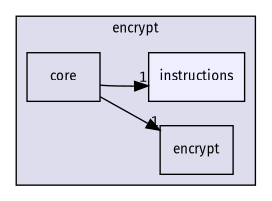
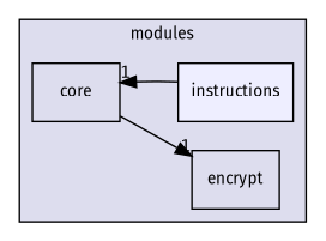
  digraph {
    compound=true
    fontname="Fira Sans"
    rankdir=LR
    node [fontname="Fira Sans" fontsize=10 shape=box]
    edge [fontname="Fira Sans" headlabel=1 labeldistance=1.5 labelfontname=Helvetica labelfontsize=10]
    n1 [label=encrypt]
    n2 [label=core]
    n3 [fillcolor="#eeeeff" label=instructions pencolor=black style=filled]
    subgraph cluster_1 {
      bgcolor="#ddddee"
      fontsize=10
-     label=encrypt
+     label=modules
      pencolor=black
      n1
      n2
      n3
    }
    n2 -> n1
-   n2 -> n3
+   n3 -> n2
  }
